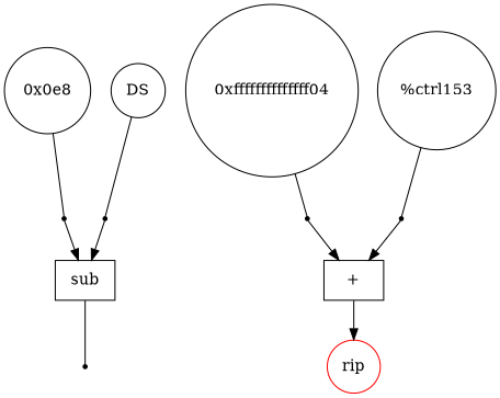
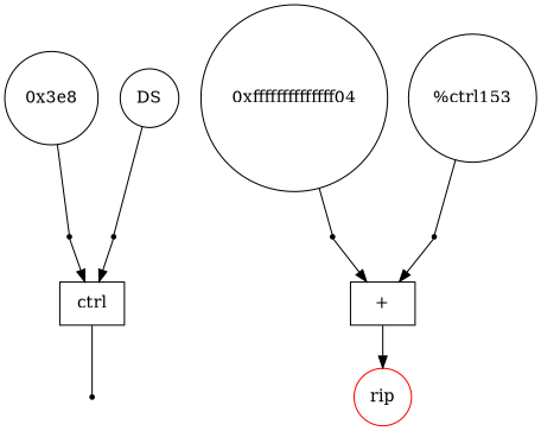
  digraph {
    node [shape=circle]
-   n1 [label="0x0e8"]
+   n1 [label="0x3e8"]
    n2 [label=t2d shape=point]
-   n3 [label=sub shape=box]
+   n3 [label=ctrl shape=box]
    n4 [label=t0d shape=point]
    n5 [label=DS]
    n6 [label=t1d shape=point]
    n7 [label=t1 shape=point]
    n8 [label="+" shape=box]
    n9 [color=red label=rip]
    n10 [label="%ctrl153"]
    n11 [label="0xffffffffffffff04"]
    n12 [label=t2 shape=point]
    n1 -> n2 [dir=none]
    n2 -> n3
    n3 -> n4 [dir=none]
    n5 -> n6 [dir=none]
    n6 -> n3
    n7 -> n8
    n8 -> n9
    n10 -> n7 [dir=none]
    n11 -> n12 [dir=none]
    n12 -> n8
  }
